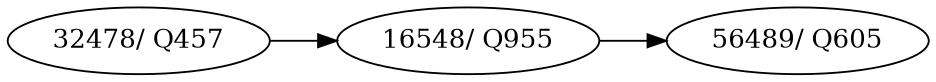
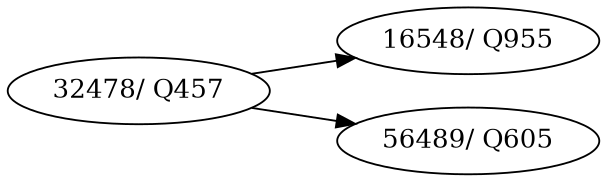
  digraph {
    rankdir=LR
    n1 [label="32478/ Q457"]
    n2 [label="16548/ Q955"]
    n3 [label="56489/ Q605"]
    n1 -> n2
-   n2 -> n3
+   n1 -> n3
  }
